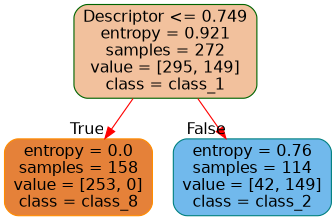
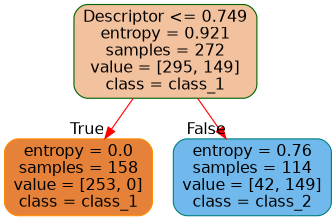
  digraph {
    node [fontname=helvetica shape=box style="filled, rounded"]
    edge [fontname=helvetica labeldistance=2.5 color=red]
    n1 [color=darkgreen fillcolor="#f2c19d" label="Descriptor <= 0.749\nentropy = 0.921\nsamples = 272\nvalue = [295, 149]\nclass = class_1"]
-   n2 [color=darkorange fillcolor="#e58139" label="entropy = 0.0\nsamples = 158\nvalue = [253, 0]\nclass = class_8"]
+   n2 [color=darkorange fillcolor="#e58139" label="entropy = 0.0\nsamples = 158\nvalue = [253, 0]\nclass = class_1"]
    n3 [color=teal fillcolor="#71b9ec" label="entropy = 0.76\nsamples = 114\nvalue = [42, 149]\nclass = class_2"]
    n1 -> n2 [headlabel=True labelangle=45]
    n1 -> n3 [headlabel=False labelangle=-45]
  }
